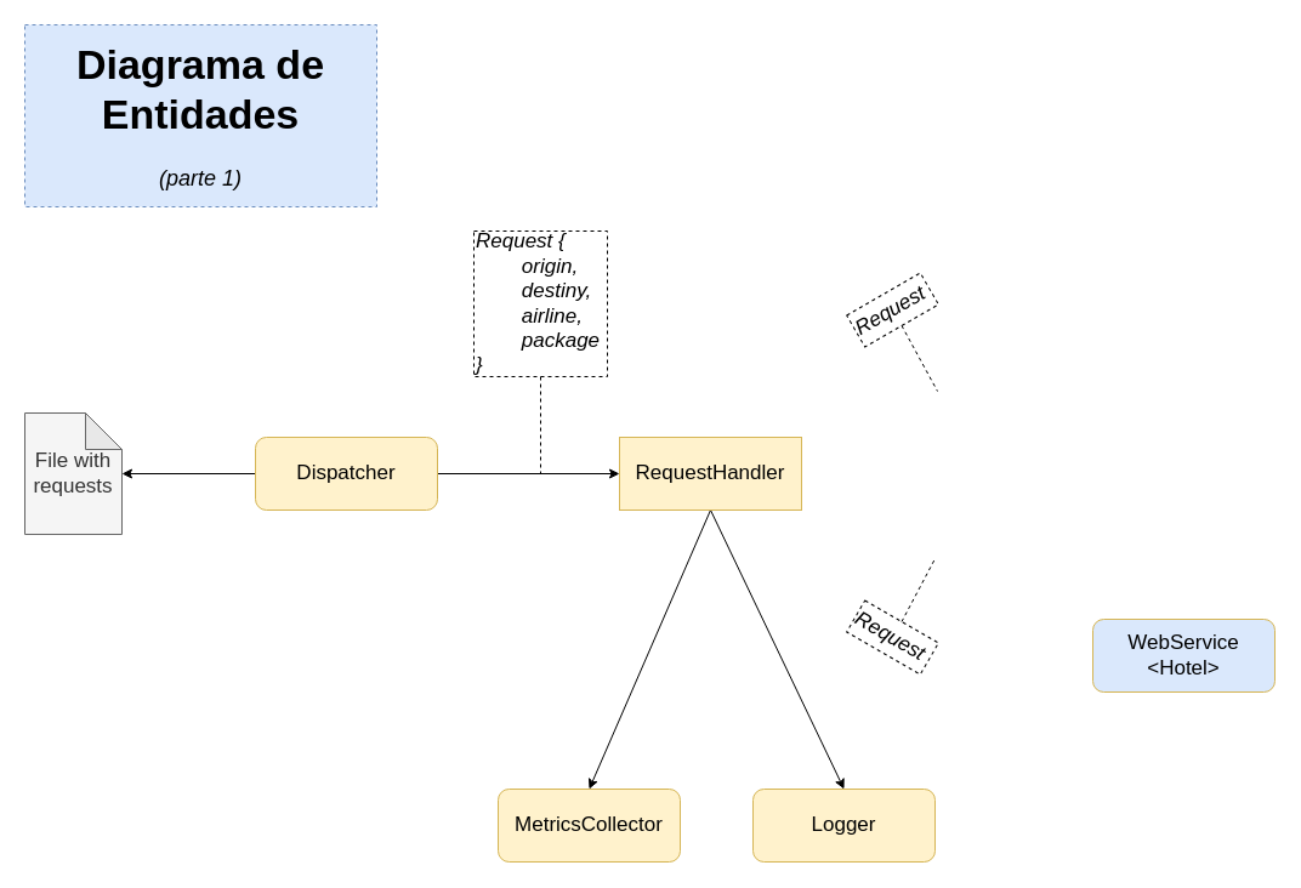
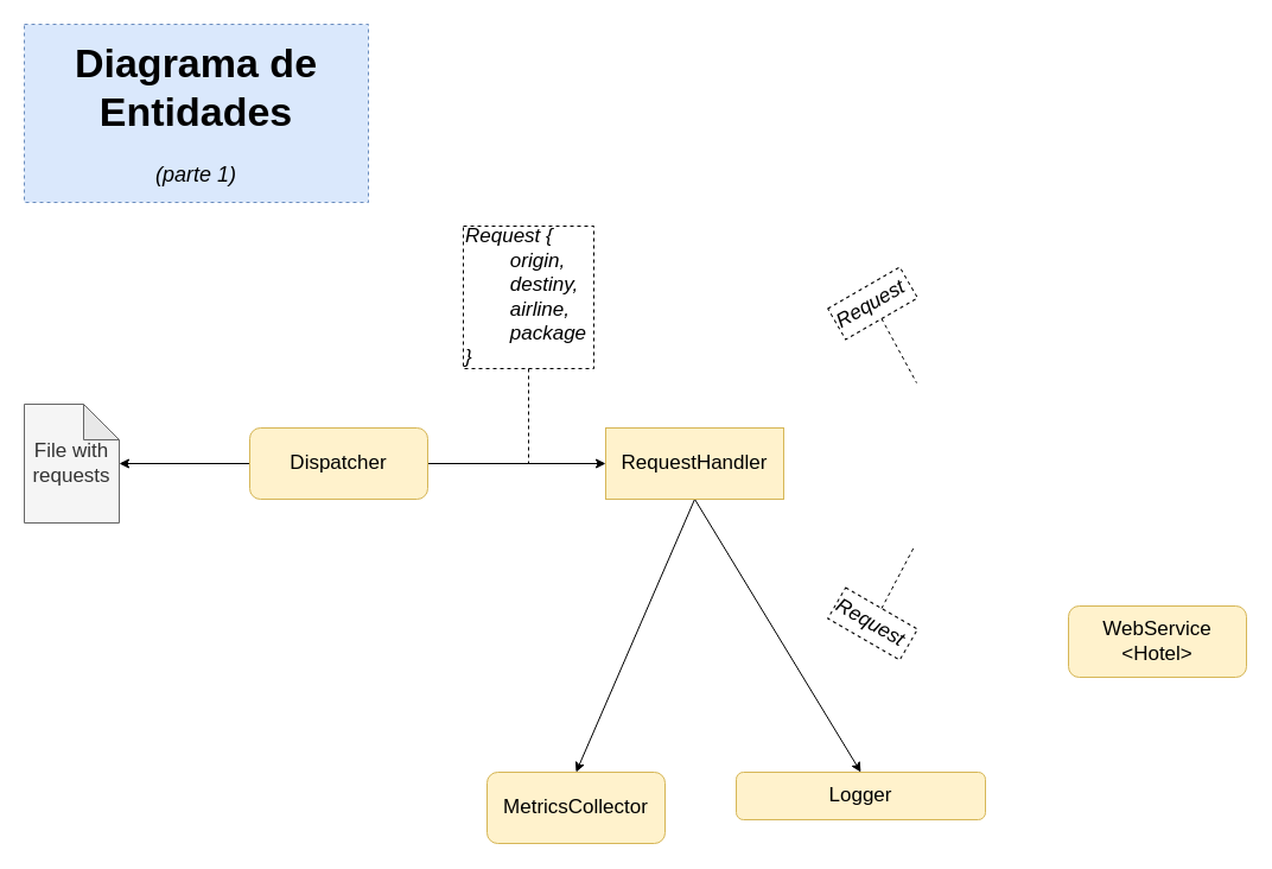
  <mxCell id="0" />
  <mxCell id="1" parent="0" />
- <mxCell id="2" value="&lt;font style=&quot;font-size: 17px&quot;&gt;Logger&lt;/font&gt;" style="rounded=1;whiteSpace=wrap;html=1;fillColor=#fff2cc;strokeColor=#d6b656;" vertex="1" parent="1"><mxGeometry x="620" y="650" width="150" height="60" as="geometry" /></mxCell>
+ <mxCell id="2" value="&lt;font style=&quot;font-size: 17px&quot;&gt;Logger&lt;/font&gt;" style="rounded=1;whiteSpace=wrap;html=1;fillColor=#fff2cc;strokeColor=#d6b656;" vertex="1" parent="1"><mxGeometry x="620" y="650" width="210" height="40" as="geometry" /></mxCell>
  <mxCell id="3" value="&lt;font style=&quot;font-size: 17px&quot;&gt;MetricsCollector&lt;/font&gt;" style="rounded=1;whiteSpace=wrap;html=1;fillColor=#fff2cc;strokeColor=#d6b656;" vertex="1" parent="1"><mxGeometry x="410" y="650" width="150" height="60" as="geometry" /></mxCell>
  <mxCell id="4" value="" style="edgeStyle=orthogonalEdgeStyle;rounded=0;orthogonalLoop=1;jettySize=auto;html=1;fontSize=17;" edge="1" parent="1" source="6" target="10"><mxGeometry relative="1" as="geometry" /></mxCell>
  <mxCell id="5" value="" style="edgeStyle=orthogonalEdgeStyle;rounded=0;orthogonalLoop=1;jettySize=auto;html=1;entryX=0;entryY=0.5;entryDx=0;entryDy=0;fontSize=17;" edge="1" parent="1" source="6" target="9"><mxGeometry relative="1" as="geometry" /></mxCell>
  <mxCell id="6" value="&lt;font style=&quot;font-size: 17px&quot;&gt;Dispatcher&lt;/font&gt;" style="rounded=1;whiteSpace=wrap;html=1;fillColor=#fff2cc;strokeColor=#d6b656;" vertex="1" parent="1"><mxGeometry x="210" y="360" width="150" height="60" as="geometry" /></mxCell>
  <mxCell id="7" style="edgeStyle=none;rounded=0;orthogonalLoop=1;jettySize=auto;html=1;fontSize=17;endArrow=classic;endFill=1;entryX=0.5;entryY=0;entryDx=0;entryDy=0;exitX=0.5;exitY=1;exitDx=0;exitDy=0;" edge="1" parent="1" source="9" target="2"><mxGeometry relative="1" as="geometry"><mxPoint x="440" y="610" as="targetPoint" /></mxGeometry></mxCell>
  <mxCell id="8" style="edgeStyle=none;rounded=0;orthogonalLoop=1;jettySize=auto;html=1;entryX=0.5;entryY=0;entryDx=0;entryDy=0;fontSize=17;endArrow=classic;endFill=1;exitX=0.5;exitY=1;exitDx=0;exitDy=0;" edge="1" parent="1" source="9" target="3"><mxGeometry relative="1" as="geometry" /></mxCell>
  <mxCell id="9" value="&lt;span style=&quot;font-size: 17px&quot;&gt;RequestHandler&lt;/span&gt;" style="whiteSpace=wrap;html=1;fillColor=#fff2cc;strokeColor=#d6b656;rounded=0;" vertex="1" parent="1"><mxGeometry x="510" y="360" width="150" height="60" as="geometry" /></mxCell>
  <mxCell id="10" value="File with requests" style="shape=note;whiteSpace=wrap;html=1;backgroundOutline=1;darkOpacity=0.05;fontSize=17;fillColor=#f5f5f5;fontColor=#333333;strokeColor=#666666;" vertex="1" parent="1"><mxGeometry x="20" y="340" width="80" height="100" as="geometry" /></mxCell>
  <mxCell id="11" style="edgeStyle=orthogonalEdgeStyle;rounded=0;orthogonalLoop=1;jettySize=auto;html=1;fontSize=17;endArrow=none;endFill=0;dashed=1;" edge="1" parent="1" source="12"><mxGeometry relative="1" as="geometry"><mxPoint x="445" y="390" as="targetPoint" /></mxGeometry></mxCell>
  <mxCell id="12" value="&lt;font style=&quot;font-size: 17px&quot;&gt;&lt;i&gt;Request {&lt;br&gt;&lt;span style=&quot;white-space: pre&quot;&gt;&#09;&lt;/span&gt;origin,&lt;br&gt;&lt;span style=&quot;white-space: pre&quot;&gt;&#09;&lt;/span&gt;destiny,&lt;br&gt;&lt;span style=&quot;white-space: pre&quot;&gt;&#09;&lt;/span&gt;airline,&lt;br&gt;&lt;span style=&quot;white-space: pre&quot;&gt;&#09;&lt;/span&gt;package&lt;br&gt;}&lt;/i&gt;&lt;/font&gt;" style="text;html=1;strokeColor=default;fillColor=none;align=left;verticalAlign=middle;whiteSpace=wrap;rounded=0;dashed=1;fontSize=17;" vertex="1" parent="1"><mxGeometry x="390" y="190" width="110" height="120" as="geometry" /></mxCell>
- <mxCell id="13" value="&lt;font style=&quot;font-size: 17px&quot;&gt;WebService&lt;br&gt;&amp;lt;Hotel&amp;gt;&lt;br&gt;&lt;/font&gt;" style="rounded=1;whiteSpace=wrap;html=1;fillColor=#dae8fc;strokeColor=#d6b656;" vertex="1" parent="1"><mxGeometry x="900" y="510" width="150" height="60" as="geometry" /></mxCell>
+ <mxCell id="13" value="&lt;font style=&quot;font-size: 17px&quot;&gt;WebService&lt;br&gt;&amp;lt;Hotel&amp;gt;&lt;br&gt;&lt;/font&gt;" style="rounded=1;whiteSpace=wrap;html=1;fillColor=#fff2cc;strokeColor=#d6b656;" vertex="1" parent="1"><mxGeometry x="900" y="510" width="150" height="60" as="geometry" /></mxCell>
  <mxCell id="14" style="rounded=0;orthogonalLoop=1;jettySize=auto;html=1;fontSize=17;endArrow=none;endFill=0;dashed=1;exitX=0.5;exitY=1;exitDx=0;exitDy=0;" edge="1" parent="1" source="15"><mxGeometry relative="1" as="geometry"><mxPoint x="772" y="322" as="targetPoint" /></mxGeometry></mxCell>
  <mxCell id="15" value="&lt;font style=&quot;font-size: 17px&quot;&gt;&lt;i&gt;Request&lt;/i&gt;&lt;/font&gt;" style="text;html=1;strokeColor=default;fillColor=none;align=left;verticalAlign=middle;whiteSpace=wrap;rounded=0;dashed=1;fontSize=17;rotation=-30;" vertex="1" parent="1"><mxGeometry x="700" y="240" width="70" height="30" as="geometry" /></mxCell>
  <mxCell id="16" style="rounded=0;orthogonalLoop=1;jettySize=auto;html=1;fontSize=17;endArrow=none;endFill=0;dashed=1;exitX=0.5;exitY=0;exitDx=0;exitDy=0;" edge="1" parent="1" source="17"><mxGeometry relative="1" as="geometry"><mxPoint x="770" y="460" as="targetPoint" /></mxGeometry></mxCell>
  <mxCell id="17" value="&lt;font style=&quot;font-size: 17px&quot;&gt;&lt;i&gt;Request&lt;/i&gt;&lt;/font&gt;" style="text;html=1;strokeColor=default;fillColor=none;align=left;verticalAlign=middle;whiteSpace=wrap;rounded=0;dashed=1;fontSize=17;rotation=30;" vertex="1" parent="1"><mxGeometry x="700" y="510" width="70" height="30" as="geometry" /></mxCell>
  <mxCell id="18" value="&lt;h1&gt;Diagrama de Entidades&lt;/h1&gt;&lt;div&gt;&lt;font style=&quot;font-size: 18px&quot;&gt;&lt;i&gt;(parte 1)&lt;/i&gt;&lt;/font&gt;&lt;/div&gt;" style="text;html=1;strokeColor=#6c8ebf;fillColor=#dae8fc;spacing=5;spacingTop=-20;whiteSpace=wrap;overflow=hidden;rounded=0;dashed=1;fontSize=17;align=center;" vertex="1" parent="1"><mxGeometry x="20" width="290" height="150" as="geometry" y="20" /></mxCell>
